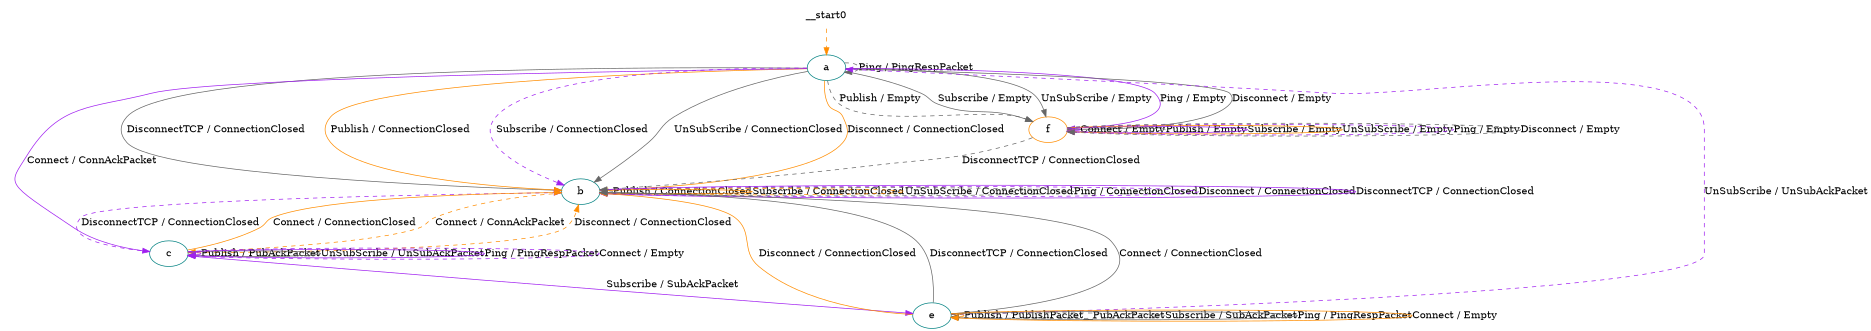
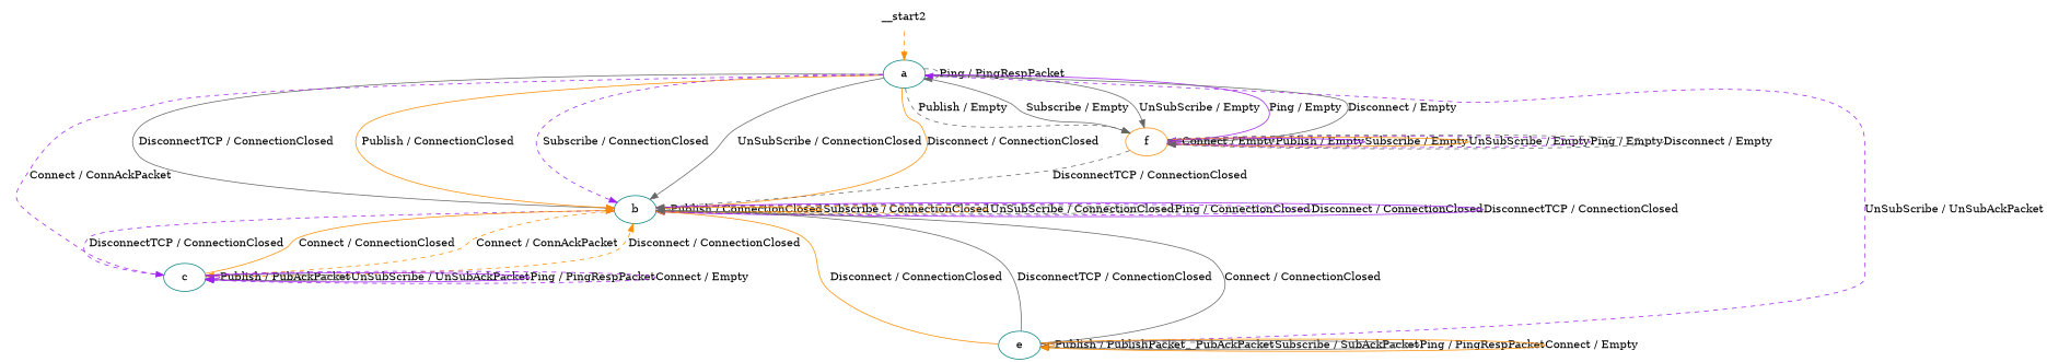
  digraph {
    configurations="ActiveMQ|VerneMQ|hbmqtt"
    fontname="DejaVu Serif"
    node [color=teal feature="ActiveMQ|VerneMQ|hbmqtt" fontname="DejaVu Serif"]
    edge [color=gray40 feature="ActiveMQ|VerneMQ|hbmqtt" fontname="DejaVu Serif" style=solid]
    a [feature=True]
    b
    c
    f [color=darkorange feature=hbmqtt]
    e
-   __start0 [feature=True shape=none]
+   __start0 [feature=True shape=none label=__start2]
    a -> a [feature=ActiveMQ label="Ping / PingRespPacket" style=dashed]
    a -> b [label="DisconnectTCP / ConnectionClosed"]
    a -> b [color=darkorange feature="ActiveMQ|VerneMQ" label="Publish / ConnectionClosed"]
    a -> b [color=purple feature="ActiveMQ|VerneMQ" label="Subscribe / ConnectionClosed" style=dashed]
    a -> b [feature="ActiveMQ|VerneMQ" label="UnSubScribe / ConnectionClosed"]
    a -> b [color=darkorange feature="ActiveMQ|VerneMQ" label="Disconnect / ConnectionClosed"]
-   a -> c [color=purple label="Connect / ConnAckPacket"]
+   a -> c [color=purple label="Connect / ConnAckPacket" style=dashed]
    a -> f [feature=hbmqtt label="Publish / Empty" style=dashed]
    a -> f [feature=hbmqtt label="Subscribe / Empty"]
    a -> f [feature=hbmqtt label="UnSubScribe / Empty"]
    a -> f [color=purple feature=hbmqtt label="Ping / Empty"]
    a -> f [feature=hbmqtt label="Disconnect / Empty"]
    b -> b [label="Publish / ConnectionClosed" style=dashed]
    b -> b [color=darkorange label="Subscribe / ConnectionClosed"]
    b -> b [color=darkorange label="UnSubScribe / ConnectionClosed" style=dashed]
    b -> b [label="Ping / ConnectionClosed" style=dashed]
    b -> b [color=purple label="Disconnect / ConnectionClosed" style=dashed]
    b -> b [color=purple label="DisconnectTCP / ConnectionClosed"]
    b -> c [color=darkorange label="Connect / ConnAckPacket" style=dashed]
    c -> b [color=darkorange label="Disconnect / ConnectionClosed" style=dashed]
    c -> b [color=purple label="DisconnectTCP / ConnectionClosed" style=dashed]
    c -> b [color=darkorange feature="ActiveMQ|VerneMQ" label="Connect / ConnectionClosed"]
    c -> c [color=purple label="Publish / PubAckPacket"]
    c -> c [label="UnSubScribe / UnSubAckPacket"]
    c -> c [color=purple label="Ping / PingRespPacket"]
    c -> c [color=purple feature=hbmqtt label="Connect / Empty" style=dashed]
-   c -> e [color=purple label="Subscribe / SubAckPacket"]
    f -> b [feature=hbmqtt label="DisconnectTCP / ConnectionClosed" style=dashed]
    f -> f [color=purple feature=hbmqtt label="Connect / Empty"]
    f -> f [feature=hbmqtt label="Publish / Empty" style=dashed]
    f -> f [color=purple feature=hbmqtt label="Subscribe / Empty"]
    f -> f [color=darkorange feature=hbmqtt label="UnSubScribe / Empty"]
    f -> f [color=purple feature=hbmqtt label="Ping / Empty" style=dashed]
    f -> f [feature=hbmqtt label="Disconnect / Empty" style=dashed]
    e -> a [color=purple label="UnSubScribe / UnSubAckPacket" style=dashed]
    e -> b [color=darkorange label="Disconnect / ConnectionClosed"]
    e -> b [label="DisconnectTCP / ConnectionClosed"]
    e -> b [feature="ActiveMQ|VerneMQ" label="Connect / ConnectionClosed"]
    e -> e [color=darkorange label="Publish / PublishPacket__PubAckPacket"]
    e -> e [label="Subscribe / SubAckPacket" style=dashed]
    e -> e [label="Ping / PingRespPacket"]
    e -> e [color=darkorange feature=hbmqtt label="Connect / Empty"]
    __start0 -> a [color=darkorange style=dashed feature=""]
  }
